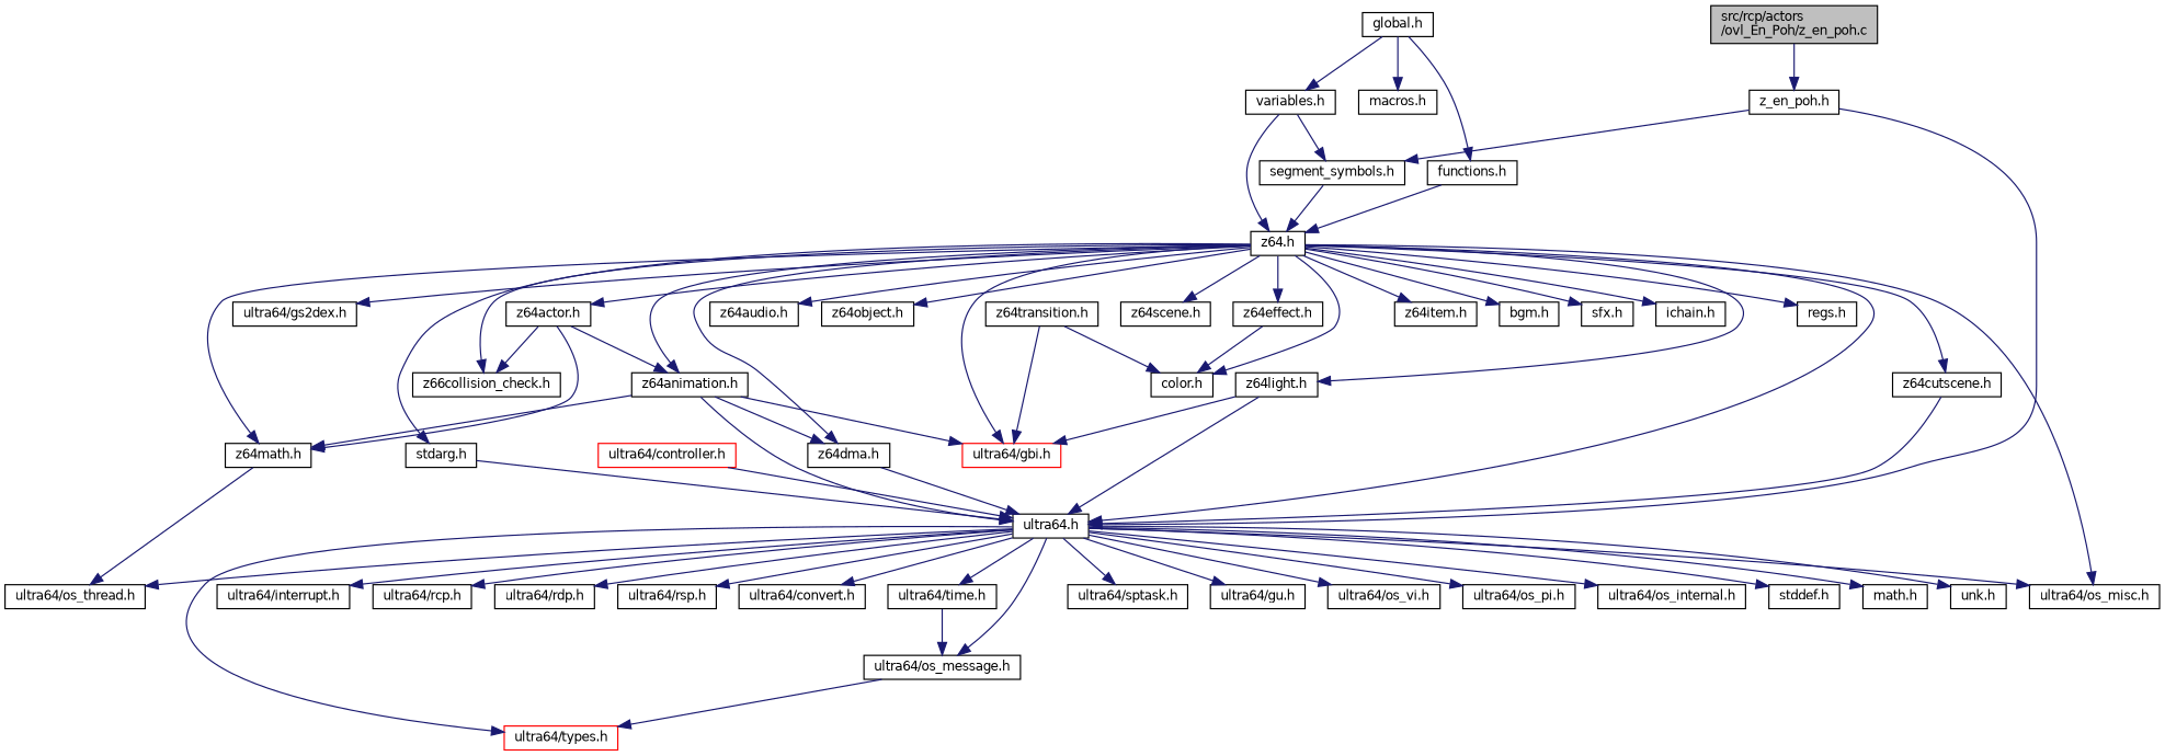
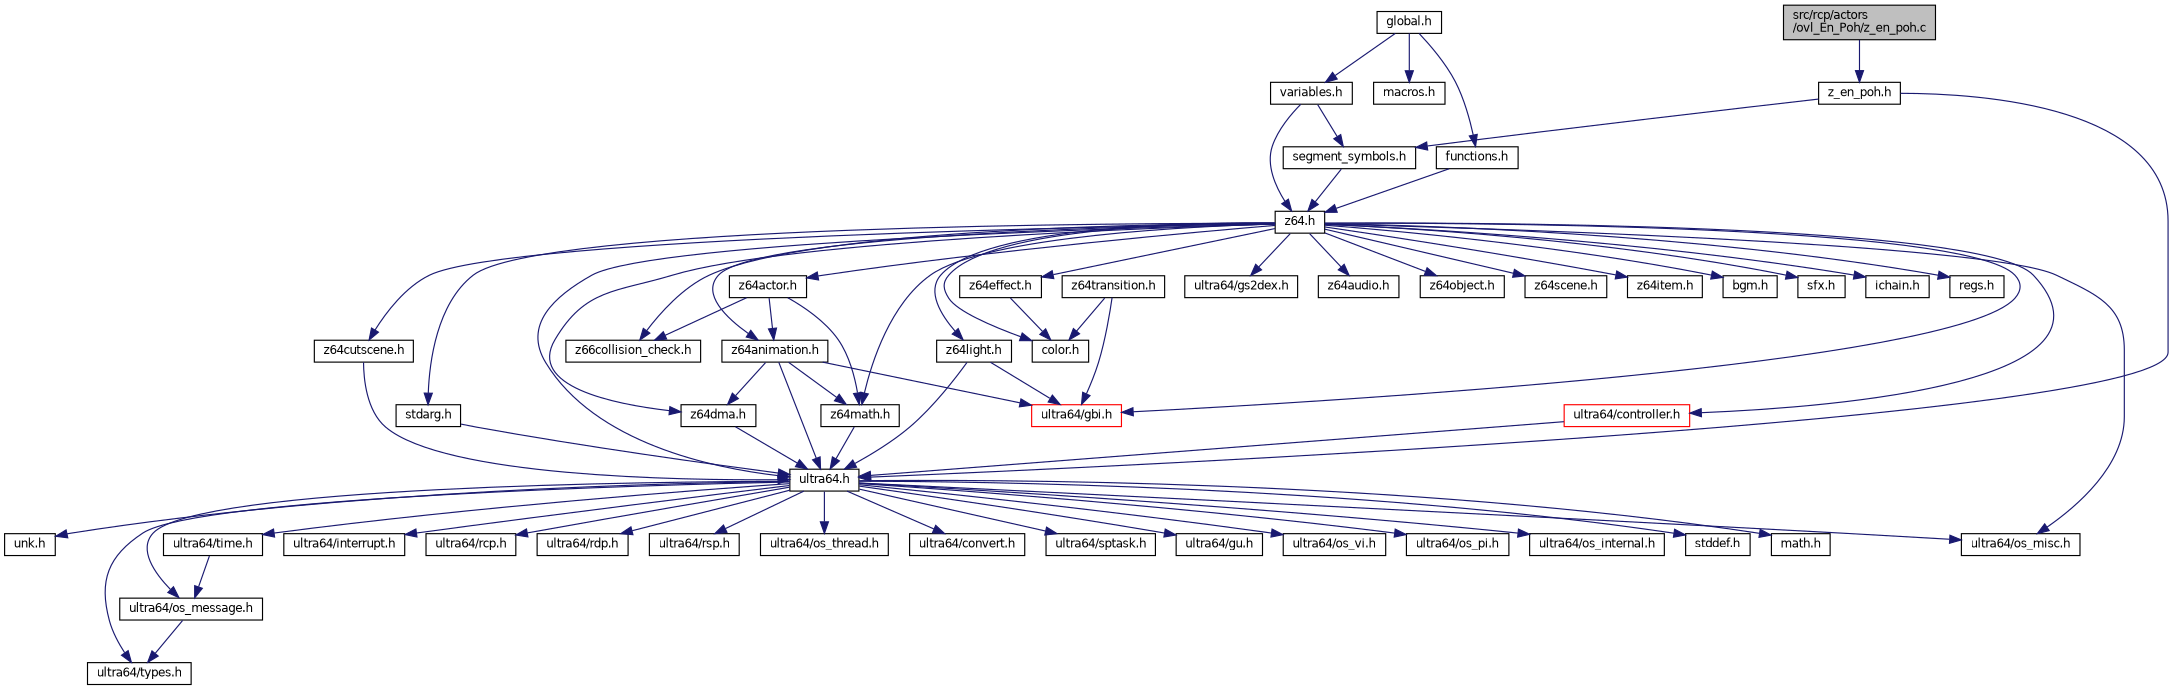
  digraph {
    node [color=black fillcolor=white fontname=Helvetica fontsize=10 shape=record style=filled]
    edge [color=midnightblue fontname=Helvetica fontsize=10 labelfontname=Helvetica labelfontsize=10 style=solid]
    n1 [fillcolor=grey75 fontcolor=black height=0.2 label="src/rcp/actors\l/ovl_En_Poh/z_en_poh.c" width=0.4]
    n2 [height=0.2 label="z_en_poh.h" width=0.4]
    n3 [height=0.2 label="ultra64.h" width=0.4]
    n4 [height=0.2 label="segment_symbols.h" width=0.4]
    n5 [height=0.2 label="stddef.h" width=0.4]
    n6 [height=0.2 label="math.h" width=0.4]
    n7 [height=0.2 label="unk.h" width=0.4]
-   n8 [color=red height=0.2 label="ultra64/types.h" width=0.4]
+   n8 [height=0.2 label="ultra64/types.h" width=0.4]
    n9 [height=0.2 label="ultra64/interrupt.h" width=0.4]
    n10 [height=0.2 label="ultra64/os_misc.h" width=0.4]
    n11 [height=0.2 label="ultra64/rcp.h" width=0.4]
    n12 [height=0.2 label="ultra64/rdp.h" width=0.4]
    n13 [height=0.2 label="ultra64/rsp.h" width=0.4]
    n14 [height=0.2 label="ultra64/os_thread.h" width=0.4]
    n15 [height=0.2 label="ultra64/convert.h" width=0.4]
    n16 [height=0.2 label="ultra64/time.h" width=0.4]
    n17 [height=0.2 label="ultra64/os_message.h" width=0.4]
    n18 [height=0.2 label="ultra64/sptask.h" width=0.4]
    n19 [height=0.2 label="ultra64/gu.h" width=0.4]
    n20 [height=0.2 label="ultra64/os_vi.h" width=0.4]
    n21 [height=0.2 label="ultra64/os_pi.h" width=0.4]
    n22 [height=0.2 label="ultra64/os_internal.h" width=0.4]
    n23 [height=0.2 label="global.h" width=0.4]
    n24 [height=0.2 label="functions.h" width=0.4]
    n25 [height=0.2 label="variables.h" width=0.4]
    n26 [height=0.2 label="macros.h" width=0.4]
    n27 [height=0.2 label="z64.h" width=0.4]
    n28 [color=red height=0.2 label="ultra64/gbi.h" width=0.4]
    n29 [height=0.2 label="ultra64/gs2dex.h" width=0.4]
    n30 [color=red height=0.2 label="ultra64/controller.h" width=0.4]
    n31 [height=0.2 label="z64light.h" width=0.4]
    n32 [height=0.2 label="z64actor.h" width=0.4]
    n33 [height=0.2 label="z64animation.h" width=0.4]
    n34 [height=0.2 label="z64dma.h" width=0.4]
    n35 [height=0.2 label="z64math.h" width=0.4]
    n36 [height=0.2 label="z66collision_check.h" width=0.4]
    n37 [height=0.2 label="z64audio.h" width=0.4]
    n38 [height=0.2 label="z64object.h" width=0.4]
    n39 [height=0.2 label="z64cutscene.h" width=0.4]
    n40 [height=0.2 label="z64scene.h" width=0.4]
    n41 [height=0.2 label="z64effect.h" width=0.4]
    n42 [height=0.2 label="color.h" width=0.4]
    n43 [height=0.2 label="z64item.h" width=0.4]
    n44 [height=0.2 label="bgm.h" width=0.4]
    n45 [height=0.2 label="sfx.h" width=0.4]
    n46 [height=0.2 label="ichain.h" width=0.4]
    n47 [height=0.2 label="stdarg.h" width=0.4]
    n48 [height=0.2 label="regs.h" width=0.4]
    n49 [height=0.2 label="z64transition.h" width=0.4]
    n1 -> n2
    n2 -> n3
    n2 -> n4
    n3 -> n5
    n3 -> n6
    n3 -> n7
    n3 -> n8
    n3 -> n9
    n3 -> n10
    n3 -> n11
    n3 -> n12
    n3 -> n13
    n3 -> n14
    n3 -> n15
    n3 -> n16
    n3 -> n17
    n3 -> n18
    n3 -> n19
    n3 -> n20
    n3 -> n21
    n3 -> n22
    n4 -> n27
    n16 -> n17
    n17 -> n8
    n23 -> n24
    n23 -> n25
    n23 -> n26
    n24 -> n27
    n25 -> n4
    n25 -> n27
    n27 -> n3
    n27 -> n10
    n27 -> n28
    n27 -> n29
+   n27 -> n30
    n27 -> n31
    n27 -> n32
    n27 -> n33
    n27 -> n34
    n27 -> n35
    n27 -> n36
    n27 -> n37
    n27 -> n38
    n27 -> n39
    n27 -> n40
    n27 -> n41
    n27 -> n42
    n27 -> n43
    n27 -> n44
    n27 -> n45
    n27 -> n46
    n27 -> n47
    n27 -> n48
    n30 -> n3
    n31 -> n3
    n31 -> n28
    n32 -> n33
    n32 -> n35
    n32 -> n36
    n33 -> n3
    n33 -> n28
    n33 -> n34
    n33 -> n35
    n34 -> n3
-   n35 -> n14
+   n35 -> n3
    n39 -> n3
    n41 -> n42
    n47 -> n3
    n49 -> n28
    n49 -> n42
  }
